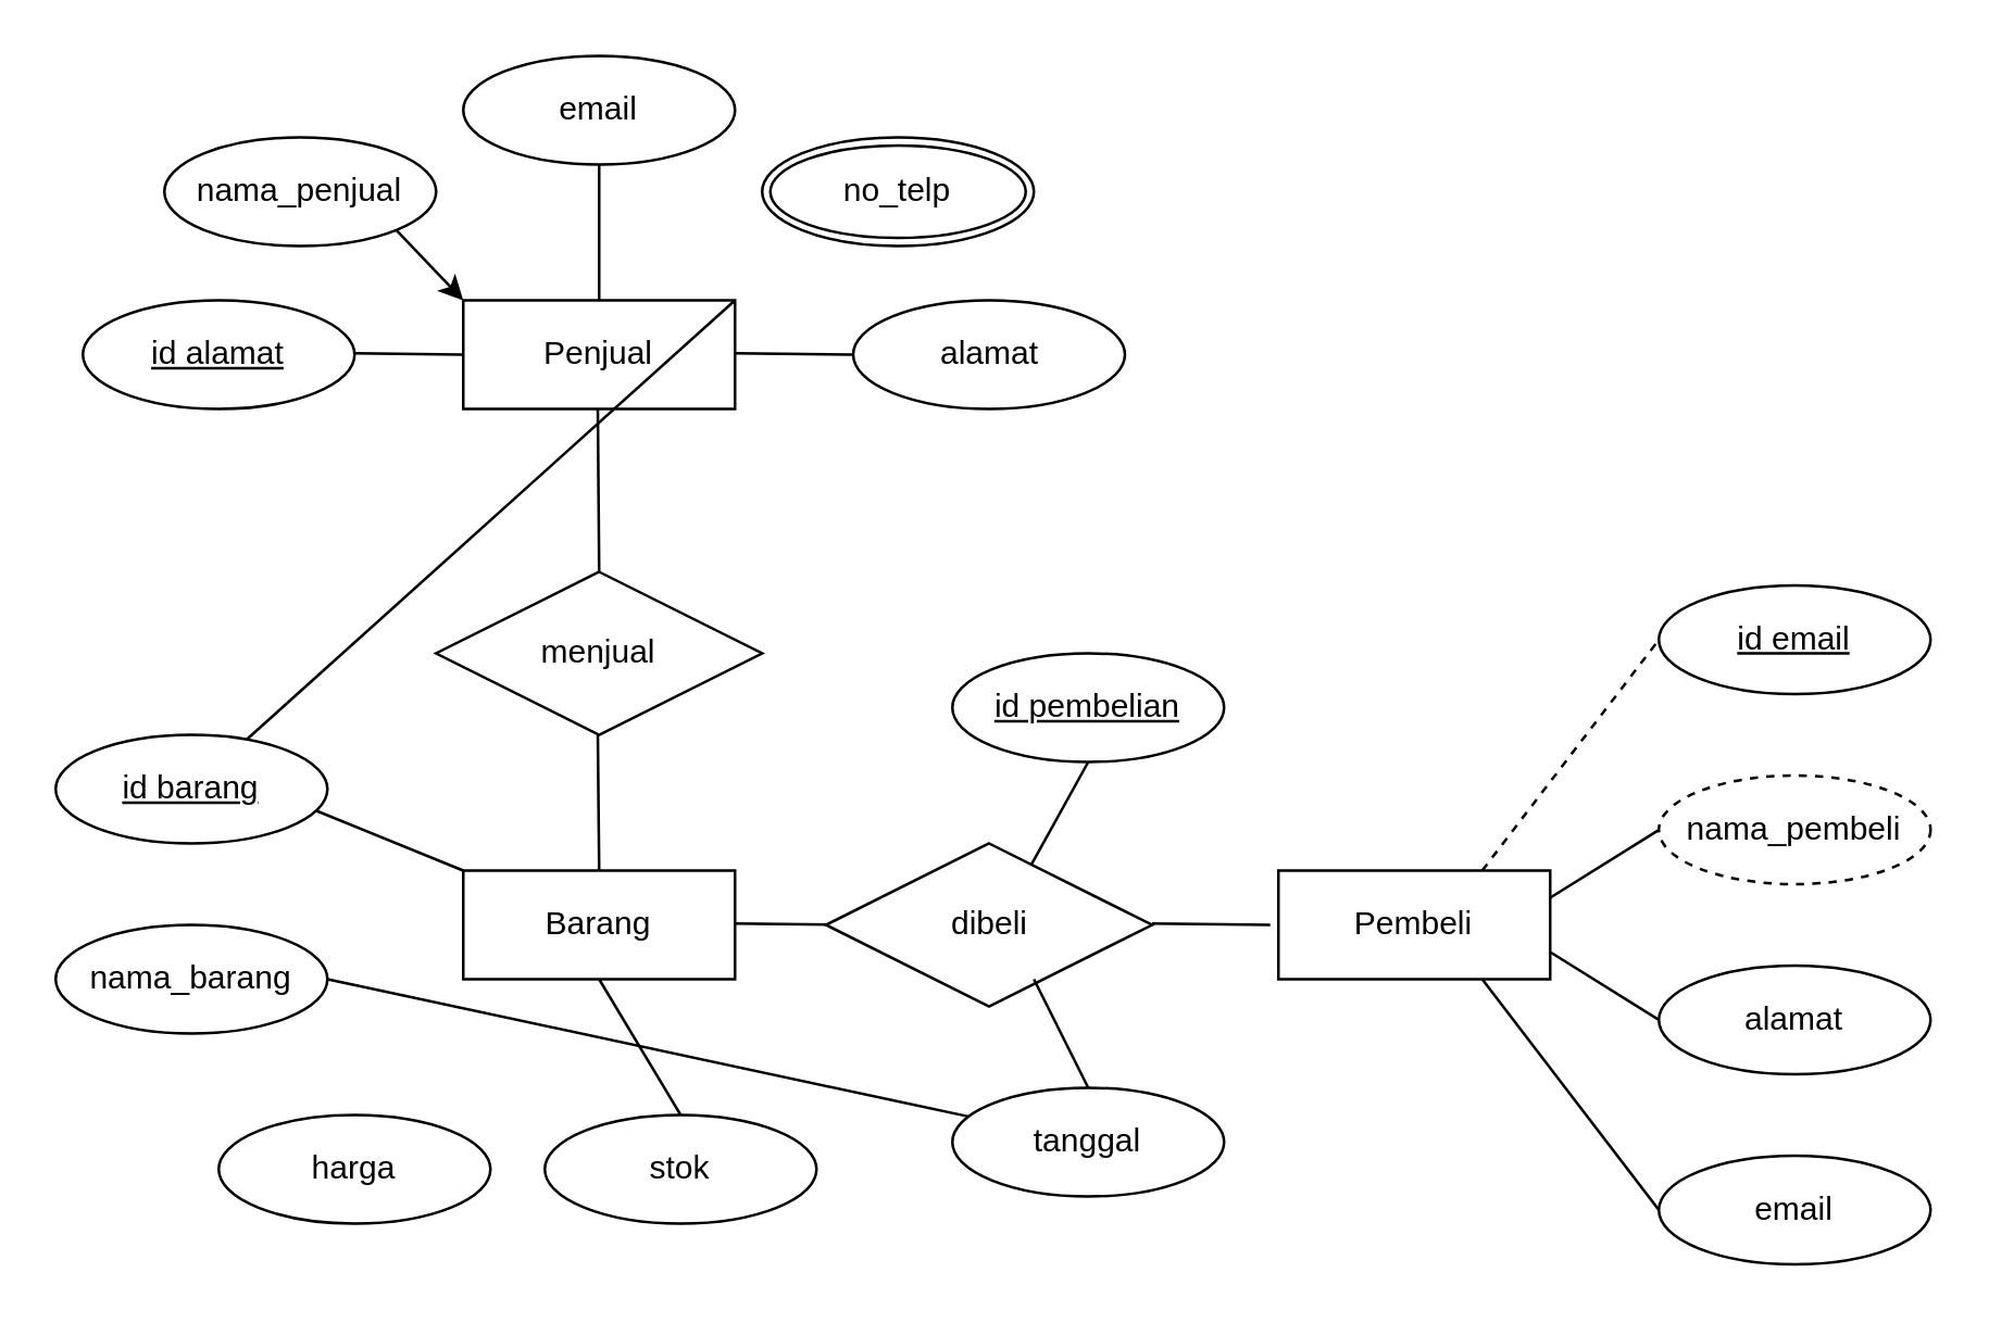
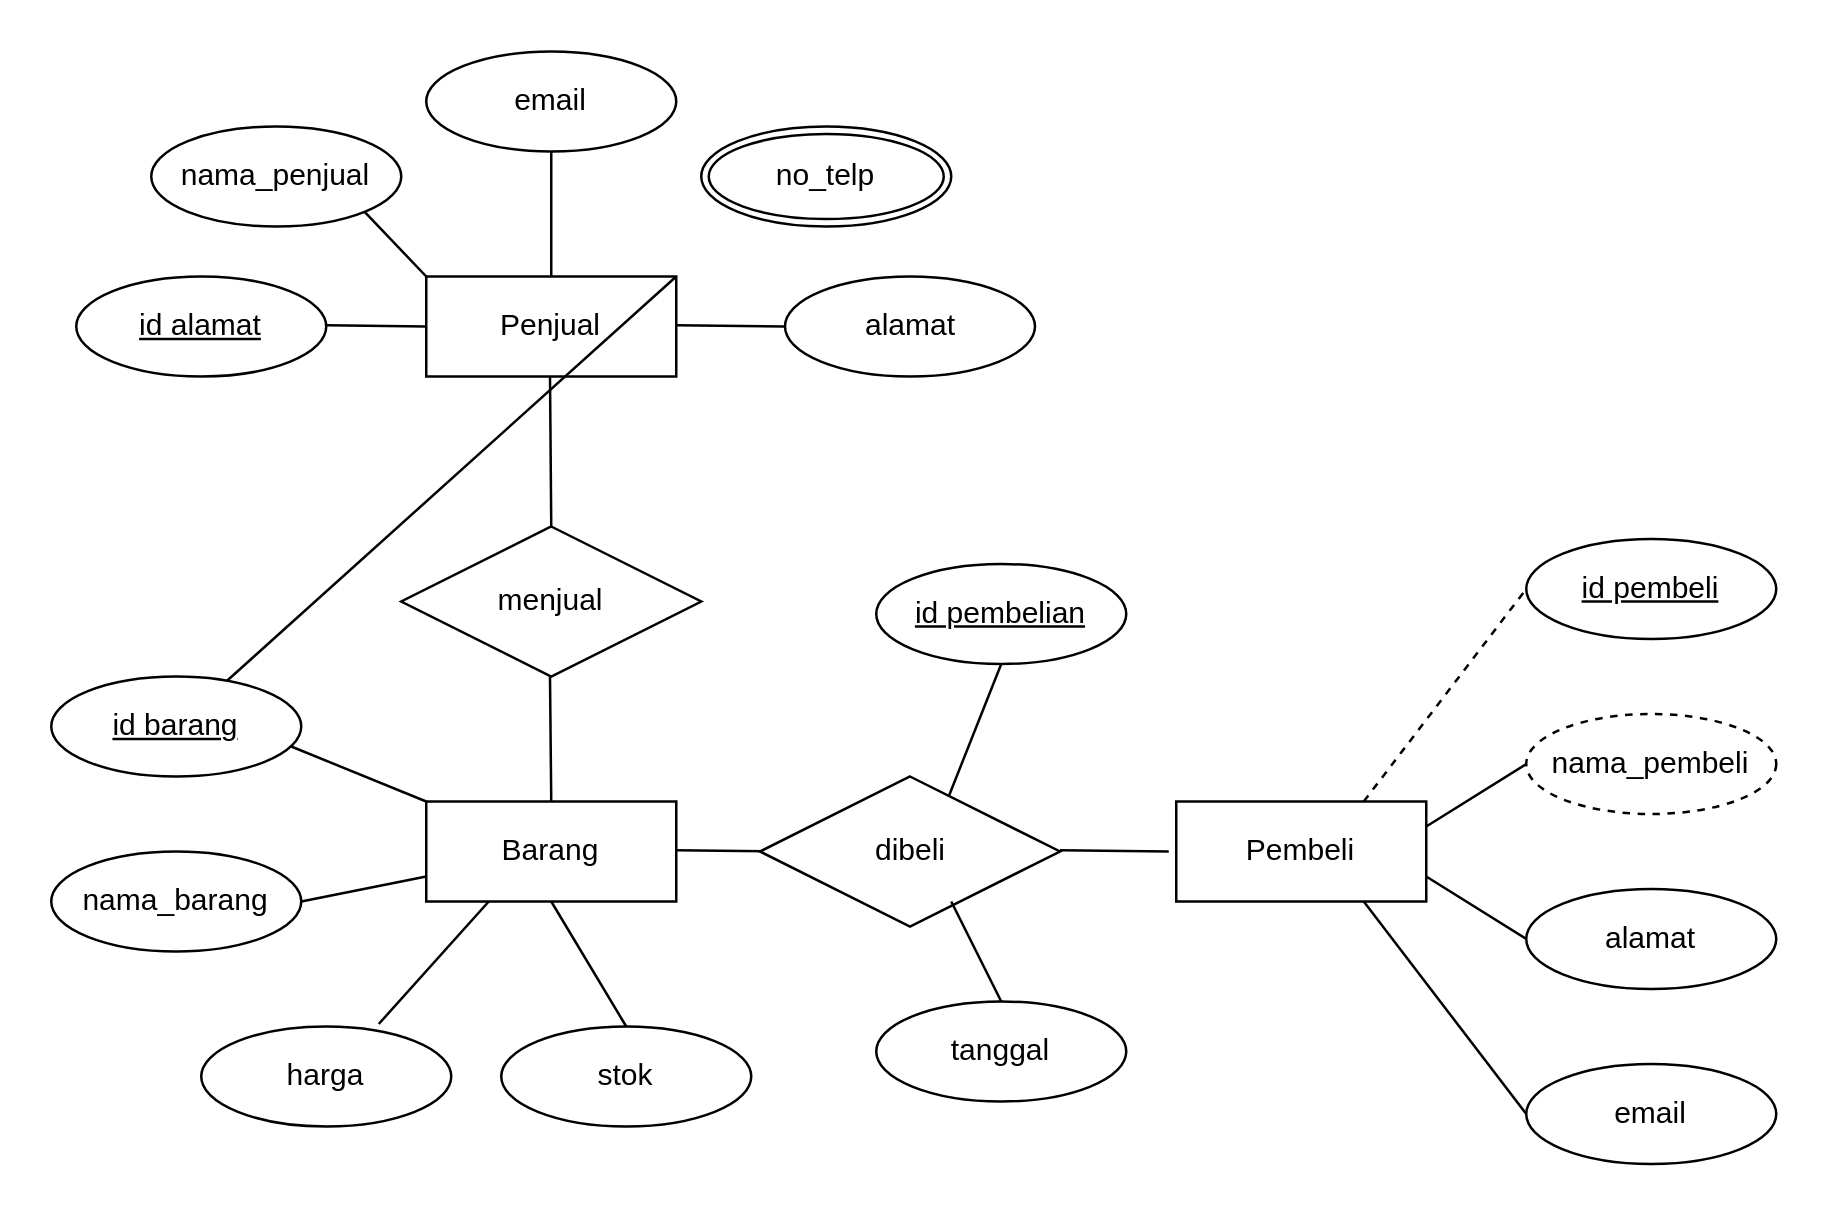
  <mxCell id="0" />
  <mxCell id="1" parent="0" />
  <mxCell id="2" value="no_telp" style="ellipse;shape=doubleEllipse;margin=3;whiteSpace=wrap;html=1;align=center;" vertex="1" parent="1"><mxGeometry x="280" y="50" width="100" height="40" as="geometry" /></mxCell>
  <mxCell id="3" value="Penjual" style="whiteSpace=wrap;html=1;align=center;" vertex="1" parent="1"><mxGeometry x="170" y="110" width="100" height="40" as="geometry" /></mxCell>
  <mxCell id="4" value="email" style="ellipse;whiteSpace=wrap;html=1;align=center;" vertex="1" parent="1"><mxGeometry x="170" y="20" width="100" height="40" as="geometry" /></mxCell>
  <mxCell id="5" value="alamat" style="ellipse;whiteSpace=wrap;html=1;align=center;" vertex="1" parent="1"><mxGeometry x="313.5" y="110" width="100" height="40" as="geometry" /></mxCell>
  <mxCell id="6" value="nama_penjual" style="ellipse;whiteSpace=wrap;html=1;align=center;" vertex="1" parent="1"><mxGeometry x="60" y="50" width="100" height="40" as="geometry" /></mxCell>
  <mxCell id="7" value="&lt;u&gt;id alamat&lt;/u&gt;" style="ellipse;whiteSpace=wrap;html=1;align=center;" vertex="1" parent="1"><mxGeometry x="30" y="110" width="100" height="40" as="geometry" /></mxCell>
  <mxCell id="8" value="menjual" style="shape=rhombus;perimeter=rhombusPerimeter;whiteSpace=wrap;html=1;align=center;" vertex="1" parent="1"><mxGeometry x="160" y="210" width="120" height="60" as="geometry" /></mxCell>
  <mxCell id="9" value="" style="endArrow=none;html=1;rounded=0;entryX=0;entryY=0.5;entryDx=0;entryDy=0;" edge="1" parent="1" target="3"><mxGeometry relative="1" as="geometry"><mxPoint x="130" y="129.5" as="sourcePoint" /><mxPoint x="290" y="129.5" as="targetPoint" /></mxGeometry></mxCell>
- <mxCell id="10" value="" style="endArrow=classic;html=1;rounded=0;entryX=0;entryY=0;entryDx=0;entryDy=0;exitX=1;exitY=1;exitDx=0;exitDy=0;" edge="1" parent="1" source="6" target="3"><mxGeometry relative="1" as="geometry"><mxPoint x="150" y="90" as="sourcePoint" /><mxPoint x="190" y="90.5" as="targetPoint" /></mxGeometry></mxCell>
+ <mxCell id="10" value="" style="endArrow=none;html=1;rounded=0;entryX=0;entryY=0;entryDx=0;entryDy=0;exitX=1;exitY=1;exitDx=0;exitDy=0;" edge="1" parent="1" source="6" target="3"><mxGeometry relative="1" as="geometry"><mxPoint x="150" y="90" as="sourcePoint" /><mxPoint x="190" y="90.5" as="targetPoint" /></mxGeometry></mxCell>
  <mxCell id="11" value="" style="endArrow=none;html=1;rounded=0;entryX=0.5;entryY=0;entryDx=0;entryDy=0;exitX=0.5;exitY=1;exitDx=0;exitDy=0;" edge="1" parent="1" source="4" target="3"><mxGeometry relative="1" as="geometry"><mxPoint x="200" y="80" as="sourcePoint" /><mxPoint x="240" y="80.5" as="targetPoint" /></mxGeometry></mxCell>
  <mxCell id="12" value="" style="endArrow=none;html=1;rounded=0;exitX=1;exitY=0;exitDx=0;exitDy=0;" edge="1" parent="1" source="3" target="24"><mxGeometry relative="1" as="geometry"><mxPoint x="260" y="100" as="sourcePoint" /><mxPoint x="300" y="100.5" as="targetPoint" /></mxGeometry></mxCell>
  <mxCell id="13" value="" style="endArrow=none;html=1;rounded=0;entryX=0;entryY=0.5;entryDx=0;entryDy=0;" edge="1" parent="1" target="5"><mxGeometry relative="1" as="geometry"><mxPoint x="270" y="129.5" as="sourcePoint" /><mxPoint x="310" y="130" as="targetPoint" /></mxGeometry></mxCell>
  <mxCell id="14" value="" style="endArrow=none;html=1;rounded=0;entryX=0.5;entryY=0;entryDx=0;entryDy=0;exitX=0.5;exitY=1;exitDx=0;exitDy=0;" edge="1" parent="1" target="8"><mxGeometry relative="1" as="geometry"><mxPoint x="219.5" y="150" as="sourcePoint" /><mxPoint x="219.5" y="200" as="targetPoint" /></mxGeometry></mxCell>
  <mxCell id="15" value="" style="endArrow=none;html=1;rounded=0;exitX=0.5;exitY=1;exitDx=0;exitDy=0;" edge="1" parent="1"><mxGeometry relative="1" as="geometry"><mxPoint x="219.5" y="270" as="sourcePoint" /><mxPoint x="220" y="320" as="targetPoint" /></mxGeometry></mxCell>
  <mxCell id="16" value="Barang" style="whiteSpace=wrap;html=1;align=center;" vertex="1" parent="1"><mxGeometry x="170" y="320" width="100" height="40" as="geometry" /></mxCell>
  <mxCell id="17" value="" style="endArrow=none;html=1;rounded=0;entryX=0;entryY=0.5;entryDx=0;entryDy=0;" edge="1" parent="1"><mxGeometry relative="1" as="geometry"><mxPoint x="270" y="339.5" as="sourcePoint" /><mxPoint x="310" y="340" as="targetPoint" /></mxGeometry></mxCell>
  <mxCell id="18" value="dibeli" style="shape=rhombus;perimeter=rhombusPerimeter;whiteSpace=wrap;html=1;align=center;" vertex="1" parent="1"><mxGeometry x="303.5" y="310" width="120" height="60" as="geometry" /></mxCell>
  <mxCell id="19" value="" style="endArrow=none;html=1;rounded=0;entryX=0;entryY=0.5;entryDx=0;entryDy=0;" edge="1" parent="1"><mxGeometry relative="1" as="geometry"><mxPoint x="423.5" y="339.5" as="sourcePoint" /><mxPoint x="467" y="340" as="targetPoint" /></mxGeometry></mxCell>
  <mxCell id="20" value="Pembeli" style="whiteSpace=wrap;html=1;align=center;" vertex="1" parent="1"><mxGeometry x="470" y="320" width="100" height="40" as="geometry" /></mxCell>
  <mxCell id="21" value="stok&lt;span style=&quot;color: rgba(0, 0, 0, 0); font-family: monospace; font-size: 0px; text-align: start;&quot;&gt;%3CmxGraphModel%3E%3Croot%3E%3CmxCell%20id%3D%220%22%2F%3E%3CmxCell%20id%3D%221%22%20parent%3D%220%22%2F%3E%3CmxCell%20id%3D%222%22%20value%3D%22%22%20style%3D%22endArrow%3Dnone%3Bhtml%3D1%3Brounded%3D0%3BentryX%3D0%3BentryY%3D0%3BentryDx%3D0%3BentryDy%3D0%3BexitX%3D0.96%3BexitY%3D0.7%3BexitDx%3D0%3BexitDy%3D0%3BexitPerimeter%3D0%3B%22%20edge%3D%221%22%20parent%3D%221%22%3E%3CmxGeometry%20relative%3D%221%22%20as%3D%22geometry%22%3E%3CmxPoint%20x%3D%22136%22%20y%3D%22328%22%20as%3D%22sourcePoint%22%2F%3E%3CmxPoint%20x%3D%22190%22%20y%3D%22350%22%20as%3D%22targetPoint%22%2F%3E%3C%2FmxGeometry%3E%3C%2FmxCell%3E%3C%2Froot%3E%3C%2FmxGraphModel%3E&lt;/span&gt;&lt;span style=&quot;color: rgba(0, 0, 0, 0); font-family: monospace; font-size: 0px; text-align: start;&quot;&gt;%3CmxGraphModel%3E%3Croot%3E%3CmxCell%20id%3D%220%22%2F%3E%3CmxCell%20id%3D%221%22%20parent%3D%220%22%2F%3E%3CmxCell%20id%3D%222%22%20value%3D%22%22%20style%3D%22endArrow%3Dnone%3Bhtml%3D1%3Brounded%3D0%3BentryX%3D0%3BentryY%3D0%3BentryDx%3D0%3BentryDy%3D0%3BexitX%3D0.96%3BexitY%3D0.7%3BexitDx%3D0%3BexitDy%3D0%3BexitPerimeter%3D0%3B%22%20edge%3D%221%22%20parent%3D%221%22%3E%3CmxGeometry%20relative%3D%221%22%20as%3D%22geometry%22%3E%3CmxPoint%20x%3D%22136%22%20y%3D%22328%22%20as%3D%22sourcePoint%22%2F%3E%3CmxPoint%20x%3D%22190%22%20y%3D%22350%22%20as%3D%22targetPoint%22%2F%3E%3C%2FmxGeometry%3E%3C%2FmxCell%3E%3C%2Froot%3E%3C%2FmxGraphModel%3E&lt;/span&gt;" style="ellipse;whiteSpace=wrap;html=1;align=center;" vertex="1" parent="1"><mxGeometry x="200" y="410" width="100" height="40" as="geometry" /></mxCell>
  <mxCell id="22" value="harga" style="ellipse;whiteSpace=wrap;html=1;align=center;" vertex="1" parent="1"><mxGeometry x="80" y="410" width="100" height="40" as="geometry" /></mxCell>
  <mxCell id="23" value="nama_barang" style="ellipse;whiteSpace=wrap;html=1;align=center;" vertex="1" parent="1"><mxGeometry x="20" y="340" width="100" height="40" as="geometry" /></mxCell>
  <mxCell id="24" value="&lt;u&gt;id barang&lt;/u&gt;" style="ellipse;whiteSpace=wrap;html=1;align=center;" vertex="1" parent="1"><mxGeometry x="20" y="270" width="100" height="40" as="geometry" /></mxCell>
  <mxCell id="25" value="" style="endArrow=none;html=1;rounded=0;entryX=0;entryY=0;entryDx=0;entryDy=0;exitX=0.96;exitY=0.7;exitDx=0;exitDy=0;exitPerimeter=0;" edge="1" parent="1" source="24"><mxGeometry relative="1" as="geometry"><mxPoint x="145.355" y="294.142" as="sourcePoint" /><mxPoint x="170" y="320" as="targetPoint" /></mxGeometry></mxCell>
  <mxCell id="26" value="" style="endArrow=none;html=1;rounded=0;entryX=0.5;entryY=0;entryDx=0;entryDy=0;exitX=0.5;exitY=1;exitDx=0;exitDy=0;" edge="1" parent="1" source="16" target="21"><mxGeometry relative="1" as="geometry"><mxPoint x="246" y="360" as="sourcePoint" /><mxPoint x="300" y="382" as="targetPoint" /></mxGeometry></mxCell>
- <mxCell id="27" value="" style="endArrow=none;html=1;rounded=0;exitX=1;exitY=0.5;exitDx=0;exitDy=0;" edge="1" parent="1" source="23" target="29"><mxGeometry relative="1" as="geometry"><mxPoint x="116" y="338" as="sourcePoint" /><mxPoint x="170" y="360" as="targetPoint" /></mxGeometry></mxCell>
+ <mxCell id="27" value="" style="endArrow=none;html=1;rounded=0;entryX=0;entryY=0.75;entryDx=0;entryDy=0;exitX=1;exitY=0.5;exitDx=0;exitDy=0;" edge="1" parent="1" source="23" target="16"><mxGeometry relative="1" as="geometry"><mxPoint x="116" y="338" as="sourcePoint" /><mxPoint x="170" y="360" as="targetPoint" /></mxGeometry></mxCell>
+ <mxCell id="28" value="" style="endArrow=none;html=1;rounded=0;entryX=0.25;entryY=1;entryDx=0;entryDy=0;exitX=0.71;exitY=-0.025;exitDx=0;exitDy=0;exitPerimeter=0;" edge="1" parent="1" source="22" target="16"><mxGeometry relative="1" as="geometry"><mxPoint x="146" y="370" as="sourcePoint" /><mxPoint x="200" y="392" as="targetPoint" /></mxGeometry></mxCell>
  <mxCell id="29" value="tanggal" style="ellipse;whiteSpace=wrap;html=1;align=center;" vertex="1" parent="1"><mxGeometry x="350" y="400" width="100" height="40" as="geometry" /></mxCell>
- <mxCell id="30" value="&lt;u&gt;id pembelian&lt;/u&gt;" style="ellipse;whiteSpace=wrap;html=1;align=center;" vertex="1" parent="1"><mxGeometry x="350" y="240" width="100" height="40" as="geometry" /></mxCell>
+ <mxCell id="30" value="&lt;u&gt;id pembelian&lt;/u&gt;" style="ellipse;whiteSpace=wrap;html=1;align=center;" vertex="1" parent="1"><mxGeometry x="350" y="225" width="100" height="40" as="geometry" /></mxCell>
  <mxCell id="31" value="" style="endArrow=none;html=1;rounded=0;exitX=0.5;exitY=1;exitDx=0;exitDy=0;entryX=0.5;entryY=0;entryDx=0;entryDy=0;" edge="1" parent="1" target="29"><mxGeometry relative="1" as="geometry"><mxPoint x="380" y="360" as="sourcePoint" /><mxPoint x="420" y="390" as="targetPoint" /></mxGeometry></mxCell>
  <mxCell id="32" value="" style="endArrow=none;html=1;rounded=0;exitX=0.629;exitY=0.133;exitDx=0;exitDy=0;entryX=0.5;entryY=1;entryDx=0;entryDy=0;exitPerimeter=0;" edge="1" parent="1" source="18" target="30"><mxGeometry relative="1" as="geometry"><mxPoint x="390" y="290" as="sourcePoint" /><mxPoint x="410" y="330" as="targetPoint" /></mxGeometry></mxCell>
- <mxCell id="33" value="&lt;u&gt;id email&lt;/u&gt;" style="ellipse;whiteSpace=wrap;html=1;align=center;" vertex="1" parent="1"><mxGeometry x="610" y="215" width="100" height="40" as="geometry" /></mxCell>
+ <mxCell id="33" value="&lt;u&gt;id pembeli&lt;/u&gt;" style="ellipse;whiteSpace=wrap;html=1;align=center;" vertex="1" parent="1"><mxGeometry x="610" y="215" width="100" height="40" as="geometry" /></mxCell>
  <mxCell id="34" value="nama_pembeli" style="ellipse;whiteSpace=wrap;html=1;align=center;dashed=1;" vertex="1" parent="1"><mxGeometry x="610" y="285" width="100" height="40" as="geometry" /></mxCell>
  <mxCell id="35" value="alamat" style="ellipse;whiteSpace=wrap;html=1;align=center;" vertex="1" parent="1"><mxGeometry x="610" y="355" width="100" height="40" as="geometry" /></mxCell>
  <mxCell id="36" value="email" style="ellipse;whiteSpace=wrap;html=1;align=center;" vertex="1" parent="1"><mxGeometry x="610" y="425" width="100" height="40" as="geometry" /></mxCell>
  <mxCell id="37" value="" style="endArrow=none;html=1;rounded=0;exitX=0.75;exitY=0;exitDx=0;exitDy=0;entryX=0;entryY=0.5;entryDx=0;entryDy=0;dashed=1;" edge="1" parent="1" source="20" target="33"><mxGeometry relative="1" as="geometry"><mxPoint x="560" y="307.98" as="sourcePoint" /><mxPoint x="581.02" y="270" as="targetPoint" /></mxGeometry></mxCell>
  <mxCell id="38" value="" style="endArrow=none;html=1;rounded=0;exitX=0.75;exitY=1;exitDx=0;exitDy=0;entryX=0;entryY=0.5;entryDx=0;entryDy=0;" edge="1" parent="1" source="20" target="36"><mxGeometry relative="1" as="geometry"><mxPoint x="530" y="450" as="sourcePoint" /><mxPoint x="595" y="365" as="targetPoint" /></mxGeometry></mxCell>
  <mxCell id="39" value="" style="endArrow=none;html=1;rounded=0;exitX=1;exitY=0.25;exitDx=0;exitDy=0;entryX=0;entryY=0.5;entryDx=0;entryDy=0;" edge="1" parent="1" source="20" target="34"><mxGeometry relative="1" as="geometry"><mxPoint x="565" y="340" as="sourcePoint" /><mxPoint x="630" y="255" as="targetPoint" /></mxGeometry></mxCell>
  <mxCell id="40" value="" style="endArrow=none;html=1;rounded=0;entryX=0;entryY=0.5;entryDx=0;entryDy=0;exitX=1;exitY=0.75;exitDx=0;exitDy=0;" edge="1" parent="1" source="20" target="35"><mxGeometry relative="1" as="geometry"><mxPoint x="580" y="340" as="sourcePoint" /><mxPoint x="640" y="265" as="targetPoint" /></mxGeometry></mxCell>
